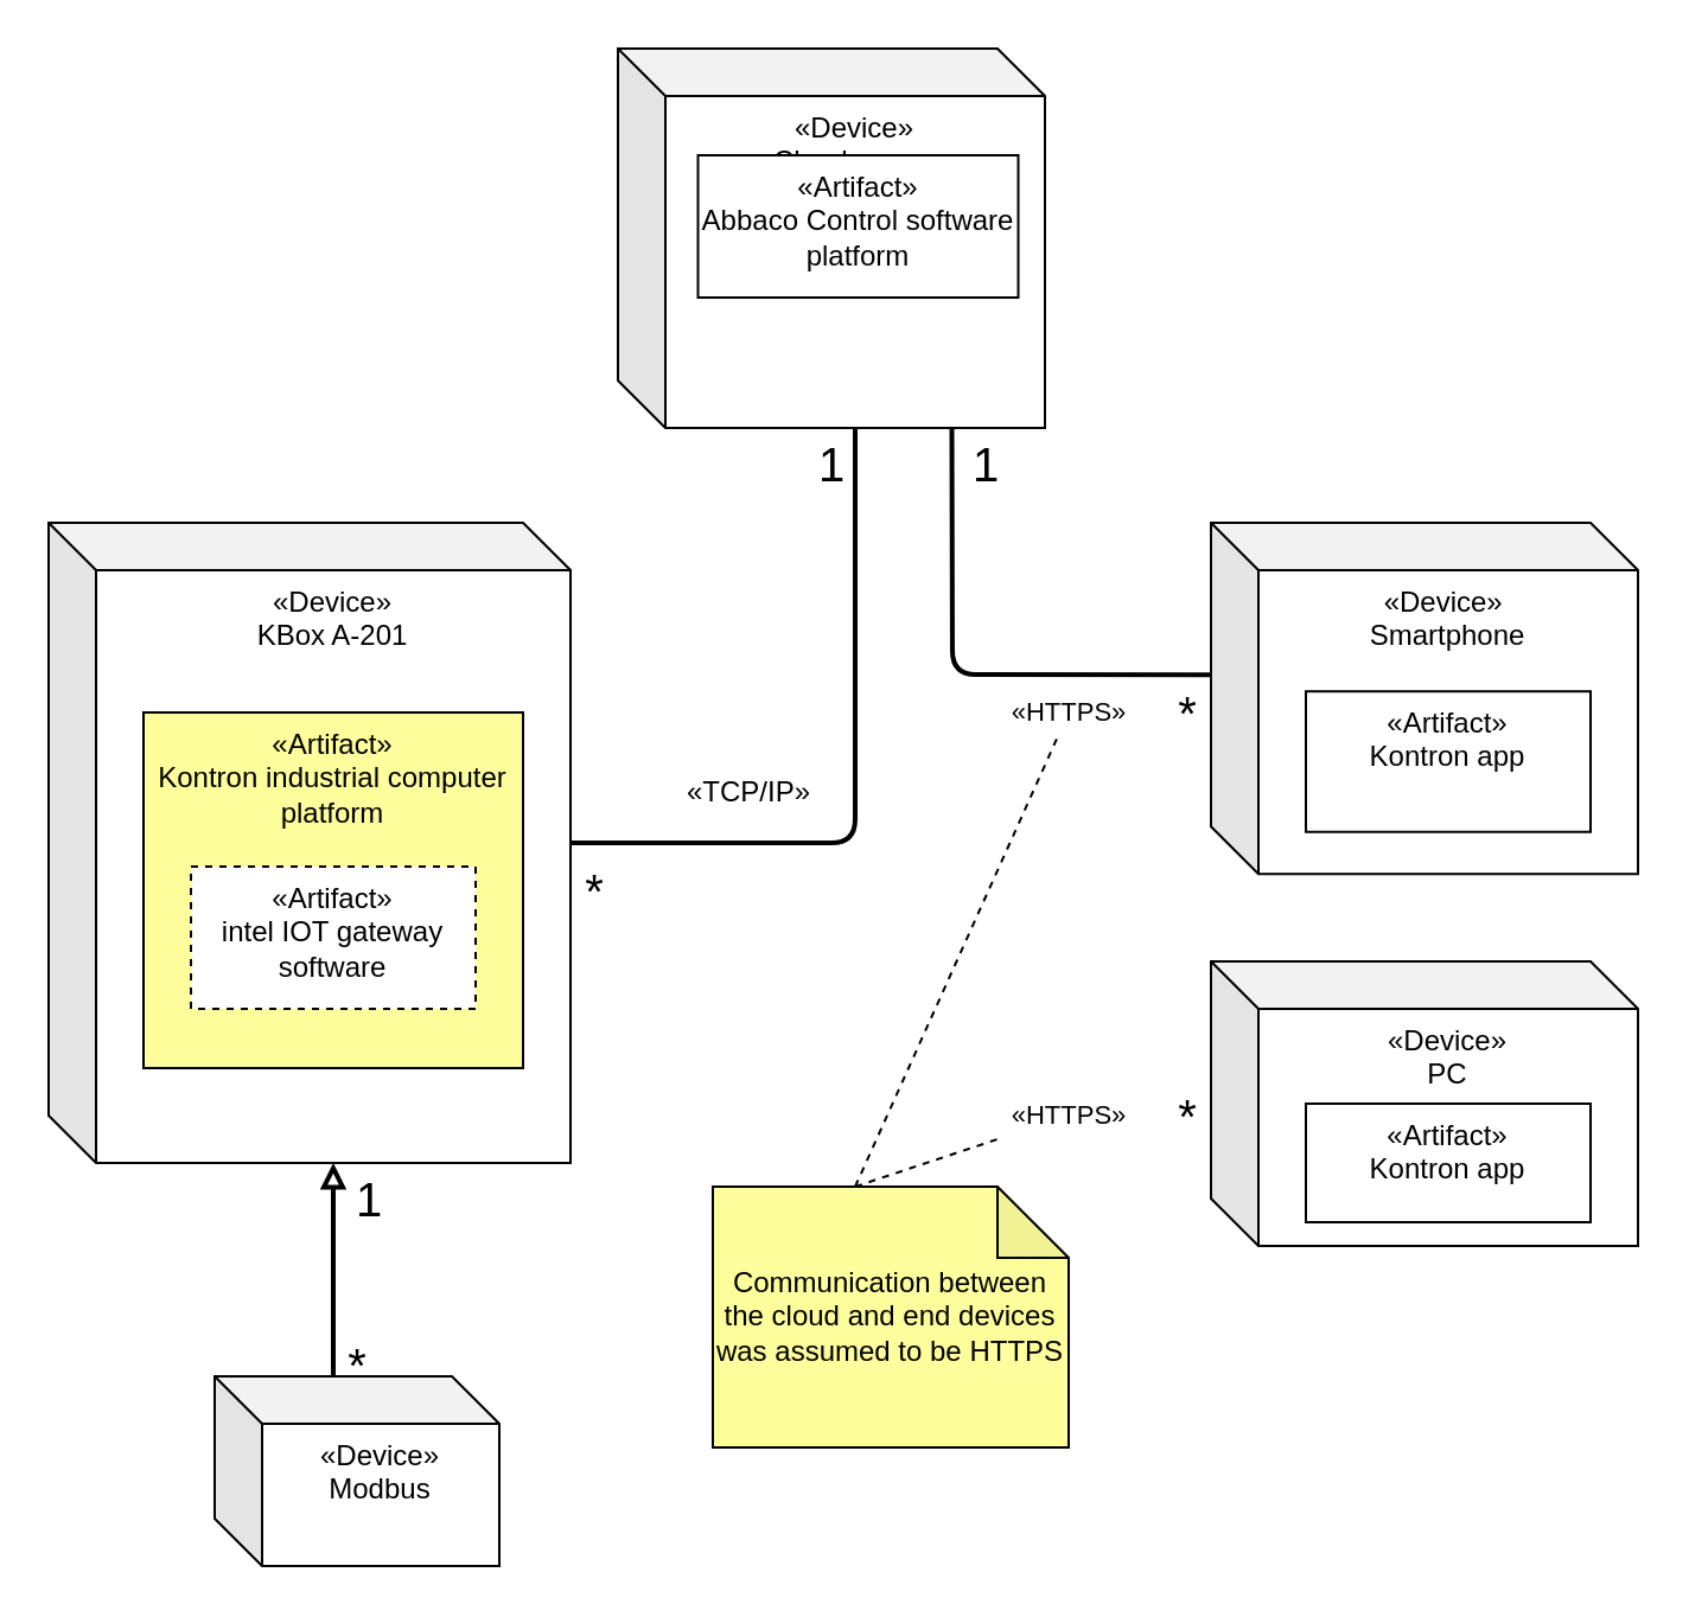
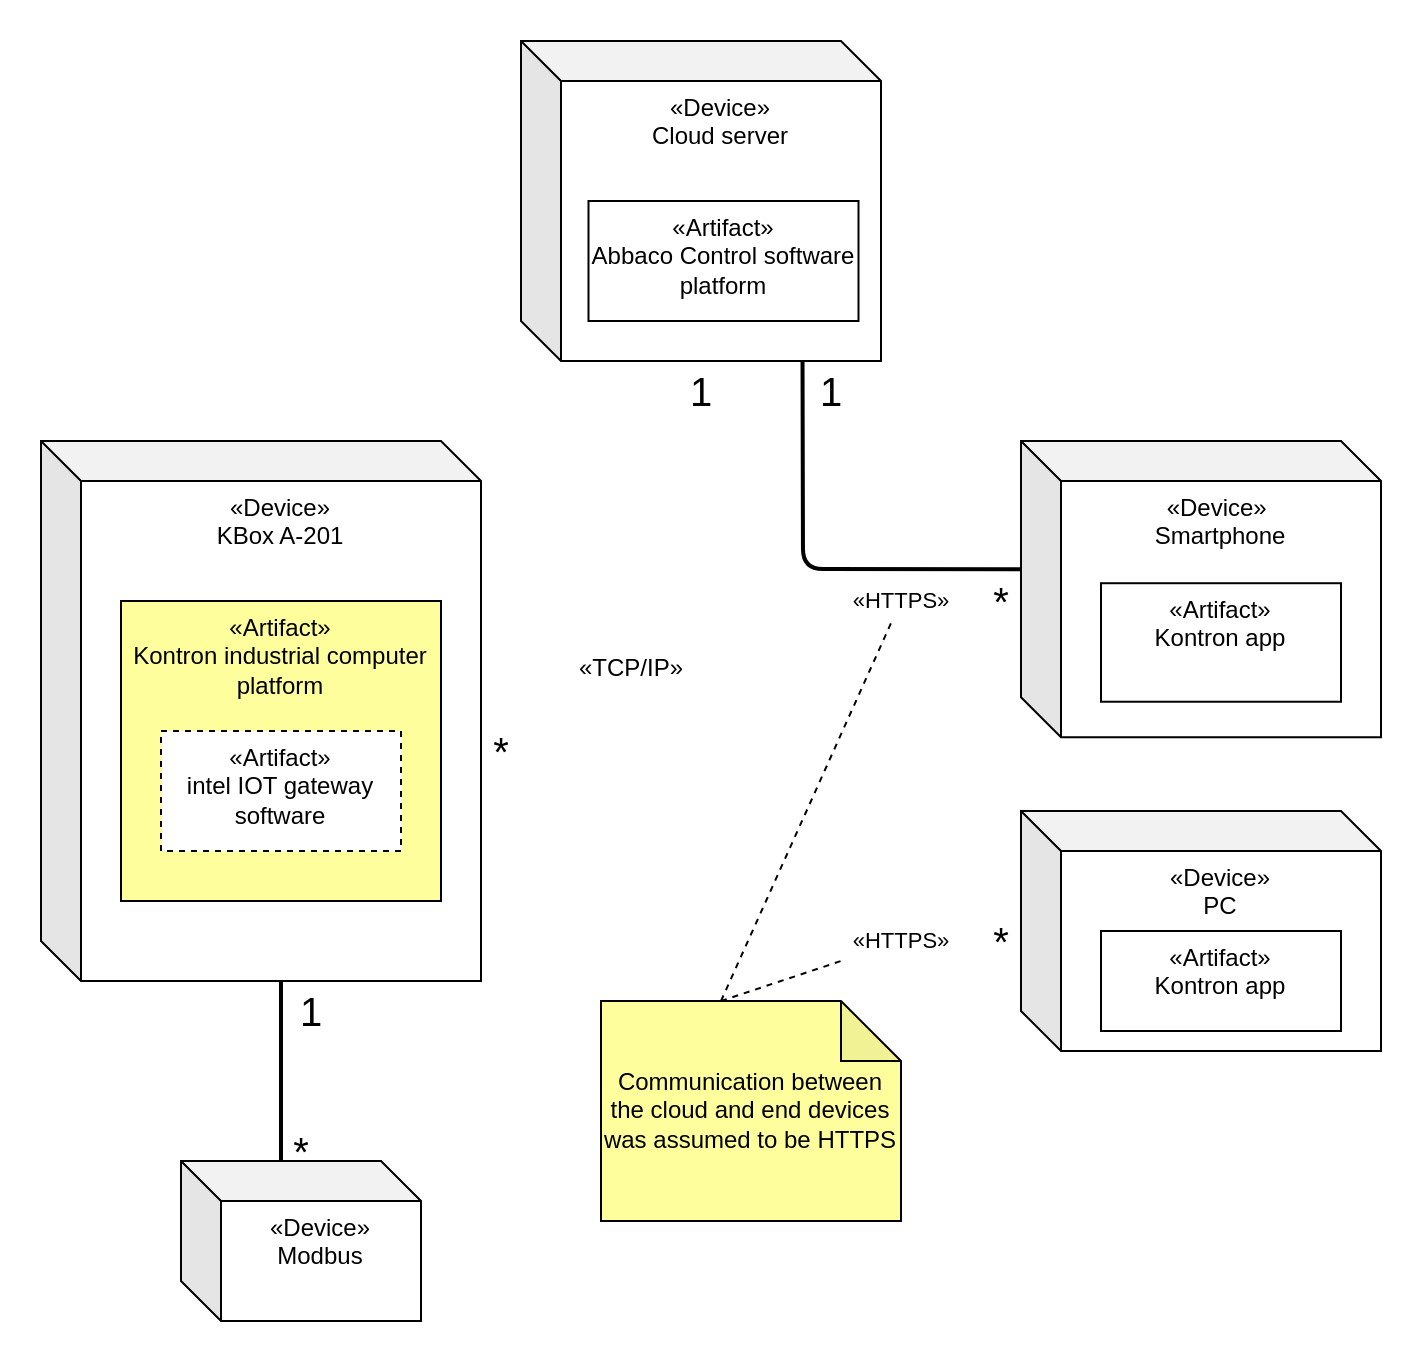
  <mxCell id="0" />
  <mxCell id="1" parent="0" />
  <mxCell id="2" value="" style="group;verticalAlign=top;" vertex="1" connectable="0" parent="1"><mxGeometry x="260" y="20" width="180" height="160" as="geometry" /></mxCell>
  <mxCell id="3" value="«Device»&lt;br&gt;Cloud server&lt;br&gt;&lt;br&gt;" style="shape=cube;whiteSpace=wrap;html=1;boundedLbl=1;backgroundOutline=1;darkOpacity=0.05;darkOpacity2=0.1;verticalAlign=top;" vertex="1" parent="2"><mxGeometry width="180" height="160" as="geometry" /></mxCell>
- <mxCell id="4" value="«Artifact»&lt;br&gt;Abbaco Control software platform" style="rounded=0;whiteSpace=wrap;html=1;direction=west;verticalAlign=top;" vertex="1" parent="2"><mxGeometry x="33.75" y="45" width="135" height="60" as="geometry" /></mxCell>
- <mxCell id="5" style="edgeStyle=none;html=1;exitX=0;exitY=0;exitDx=50.0;exitDy=0;exitPerimeter=0;entryX=0;entryY=0;entryDx=120;entryDy=270;entryPerimeter=0;fontSize=20;endArrow=block;endFill=0;strokeWidth=2;strokeColor=#000000;" edge="1" parent="1" source="6" target="16"><mxGeometry relative="1" as="geometry" /></mxCell>
+ <mxCell id="4" value="«Artifact»&lt;br&gt;Abbaco Control software platform" style="rounded=0;whiteSpace=wrap;html=1;direction=west;verticalAlign=top;" vertex="1" parent="2"><mxGeometry x="33.75" y="80" width="135" height="60" as="geometry" /></mxCell>
+ <mxCell id="5" style="edgeStyle=none;html=1;exitX=0;exitY=0;exitDx=50.0;exitDy=0;exitPerimeter=0;entryX=0;entryY=0;entryDx=120;entryDy=270;entryPerimeter=0;fontSize=20;endArrow=none;endFill=0;strokeWidth=2;strokeColor=#000000;" edge="1" parent="1" source="6" target="16"><mxGeometry relative="1" as="geometry" /></mxCell>
  <mxCell id="6" value="«Device»&lt;br&gt;Modbus" style="shape=cube;whiteSpace=wrap;html=1;boundedLbl=1;backgroundOutline=1;darkOpacity=0.05;darkOpacity2=0.1;verticalAlign=top;" vertex="1" parent="1"><mxGeometry x="90" y="580" width="120" height="80" as="geometry" /></mxCell>
  <mxCell id="7" value="" style="group" vertex="1" connectable="0" parent="1"><mxGeometry x="510" y="220" width="180" height="320" as="geometry" /></mxCell>
  <mxCell id="8" value="" style="group" vertex="1" connectable="0" parent="7"><mxGeometry width="180" height="148.148" as="geometry" /></mxCell>
  <mxCell id="9" value="«Device»&amp;nbsp;&lt;br&gt;Smartphone" style="shape=cube;whiteSpace=wrap;html=1;boundedLbl=1;backgroundOutline=1;darkOpacity=0.05;darkOpacity2=0.1;verticalAlign=top;" vertex="1" parent="8"><mxGeometry width="180" height="148.148" as="geometry" /></mxCell>
  <mxCell id="10" value="«Artifact»&lt;br&gt;Kontron app" style="rounded=0;whiteSpace=wrap;html=1;verticalAlign=top;" vertex="1" parent="8"><mxGeometry x="40" y="71.111" width="120" height="59.259" as="geometry" /></mxCell>
  <mxCell id="11" value="" style="group" vertex="1" connectable="0" parent="7"><mxGeometry y="185" width="180" height="120" as="geometry" /></mxCell>
  <mxCell id="12" value="«Device»&lt;br&gt;PC" style="shape=cube;whiteSpace=wrap;html=1;boundedLbl=1;backgroundOutline=1;darkOpacity=0.05;darkOpacity2=0.1;verticalAlign=top;" vertex="1" parent="11"><mxGeometry width="180" height="120" as="geometry" /></mxCell>
  <mxCell id="13" value="«Artifact»&lt;br&gt;Kontron app" style="rounded=0;whiteSpace=wrap;html=1;verticalAlign=top;" vertex="1" parent="11"><mxGeometry x="40" y="60" width="120" height="50" as="geometry" /></mxCell>
  <mxCell id="14" value="&lt;font color=&quot;#000000&quot;&gt;Communication between the cloud and end devices was assumed to be HTTPS&lt;/font&gt;" style="shape=note;whiteSpace=wrap;html=1;backgroundOutline=1;darkOpacity=0.05;fillColor=#FEFF9C;strokeColor=#000000;" vertex="1" parent="1"><mxGeometry x="300" y="500" width="150" height="110" as="geometry" /></mxCell>
  <mxCell id="15" value="" style="group;verticalAlign=top;" vertex="1" connectable="0" parent="1"><mxGeometry x="20" y="220" width="240" height="270" as="geometry" /></mxCell>
  <mxCell id="16" value="«Device»&lt;br&gt;KBox A-201" style="shape=cube;whiteSpace=wrap;html=1;boundedLbl=1;backgroundOutline=1;darkOpacity=0.05;darkOpacity2=0.1;verticalAlign=top;" vertex="1" parent="15"><mxGeometry width="220" height="270" as="geometry" /></mxCell>
  <mxCell id="17" value="" style="group;verticalAlign=top;" vertex="1" connectable="0" parent="15"><mxGeometry x="40" y="80" width="160" height="150" as="geometry" /></mxCell>
  <mxCell id="18" value="«Artifact»&lt;br&gt;Kontron industrial computer platform" style="rounded=0;whiteSpace=wrap;html=1;verticalAlign=top;fillColor=#feff9c;" vertex="1" parent="17"><mxGeometry width="160" height="150" as="geometry" /></mxCell>
  <mxCell id="19" value="«Artifact»&lt;br&gt;intel IOT gateway software" style="rounded=0;whiteSpace=wrap;html=1;verticalAlign=top;dashed=1;" vertex="1" parent="17"><mxGeometry x="20" y="65" width="120" height="60" as="geometry" /></mxCell>
  <mxCell id="20" value="*" style="text;html=1;align=center;verticalAlign=middle;resizable=0;points=[];autosize=1;strokeColor=none;fillColor=none;fontSize=20;" vertex="1" parent="15"><mxGeometry x="220" y="140" width="20" height="30" as="geometry" /></mxCell>
  <mxCell id="21" value="*" style="text;html=1;align=center;verticalAlign=middle;resizable=0;points=[];autosize=1;strokeColor=none;fillColor=none;fontSize=20;" vertex="1" parent="1"><mxGeometry x="140" y="560" width="20" height="30" as="geometry" /></mxCell>
  <mxCell id="22" value="1" style="text;html=1;align=center;verticalAlign=middle;resizable=0;points=[];autosize=1;strokeColor=none;fillColor=none;fontSize=20;" vertex="1" parent="1"><mxGeometry x="140" y="490" width="30" height="30" as="geometry" /></mxCell>
- <mxCell id="23" style="edgeStyle=none;html=1;entryX=0;entryY=0;entryDx=100;entryDy=160;entryPerimeter=0;fontSize=20;endArrow=none;endFill=0;strokeWidth=2;" edge="1" parent="1" source="16" target="3"><mxGeometry relative="1" as="geometry"><Array as="points"><mxPoint x="360" y="355" /></Array></mxGeometry></mxCell>
  <mxCell id="24" value="«TCP/IP»" style="text;html=1;align=center;verticalAlign=middle;resizable=0;points=[];autosize=1;strokeColor=none;fillColor=none;" vertex="1" parent="1"><mxGeometry x="275" y="324" width="80" height="20" as="geometry" /></mxCell>
  <mxCell id="25" value="1" style="text;html=1;align=center;verticalAlign=middle;resizable=0;points=[];autosize=1;strokeColor=none;fillColor=none;fontSize=20;" vertex="1" parent="1"><mxGeometry x="335" y="180" width="30" height="30" as="geometry" /></mxCell>
  <mxCell id="26" value="" style="endArrow=none;html=1;fontSize=20;exitX=0;exitY=0;exitDx=0;exitDy=64.074;exitPerimeter=0;entryX=0.782;entryY=1.003;entryDx=0;entryDy=0;entryPerimeter=0;strokeWidth=2;" edge="1" parent="1" source="9" target="3"><mxGeometry width="50" height="50" relative="1" as="geometry"><mxPoint x="350" y="540" as="sourcePoint" /><mxPoint x="380" y="210" as="targetPoint" /><Array as="points"><mxPoint x="401" y="284" /></Array></mxGeometry></mxCell>
  <mxCell id="27" value="«HTTPS»" style="text;html=1;align=center;verticalAlign=middle;resizable=0;points=[];autosize=1;strokeColor=none;fillColor=none;fontSize=11;" vertex="1" parent="1"><mxGeometry x="420" y="290" width="60" height="20" as="geometry" /></mxCell>
  <mxCell id="28" value="«HTTPS»" style="text;html=1;align=center;verticalAlign=middle;resizable=0;points=[];autosize=1;strokeColor=none;fillColor=none;fontSize=11;" vertex="1" parent="1"><mxGeometry x="420" y="460" width="60" height="20" as="geometry" /></mxCell>
  <mxCell id="29" value="" style="endArrow=none;dashed=1;html=1;fontSize=20;strokeWidth=1;exitX=0;exitY=0;exitDx=60;exitDy=0;exitPerimeter=0;" edge="1" parent="1" source="14" target="27"><mxGeometry width="50" height="50" relative="1" as="geometry"><mxPoint x="280" y="550" as="sourcePoint" /><mxPoint x="400" y="280" as="targetPoint" /></mxGeometry></mxCell>
  <mxCell id="30" value="" style="endArrow=none;dashed=1;html=1;strokeWidth=1;fontSize=20;exitX=0;exitY=0;exitDx=60;exitDy=0;exitPerimeter=0;" edge="1" parent="1" source="14" target="28"><mxGeometry width="50" height="50" relative="1" as="geometry"><mxPoint x="550" y="650" as="sourcePoint" /><mxPoint x="600" y="600" as="targetPoint" /></mxGeometry></mxCell>
  <mxCell id="31" value="1" style="text;html=1;align=center;verticalAlign=middle;resizable=0;points=[];autosize=1;strokeColor=none;fillColor=none;fontSize=20;" vertex="1" parent="1"><mxGeometry x="400" y="180" width="30" height="30" as="geometry" /></mxCell>
  <mxCell id="32" value="*" style="text;html=1;align=center;verticalAlign=middle;resizable=0;points=[];autosize=1;strokeColor=none;fillColor=none;fontSize=20;" vertex="1" parent="1"><mxGeometry x="490" y="455" width="20" height="30" as="geometry" /></mxCell>
  <mxCell id="33" value="*" style="text;html=1;align=center;verticalAlign=middle;resizable=0;points=[];autosize=1;strokeColor=none;fillColor=none;fontSize=20;" vertex="1" parent="1"><mxGeometry x="490" y="285" width="20" height="30" as="geometry" /></mxCell>
